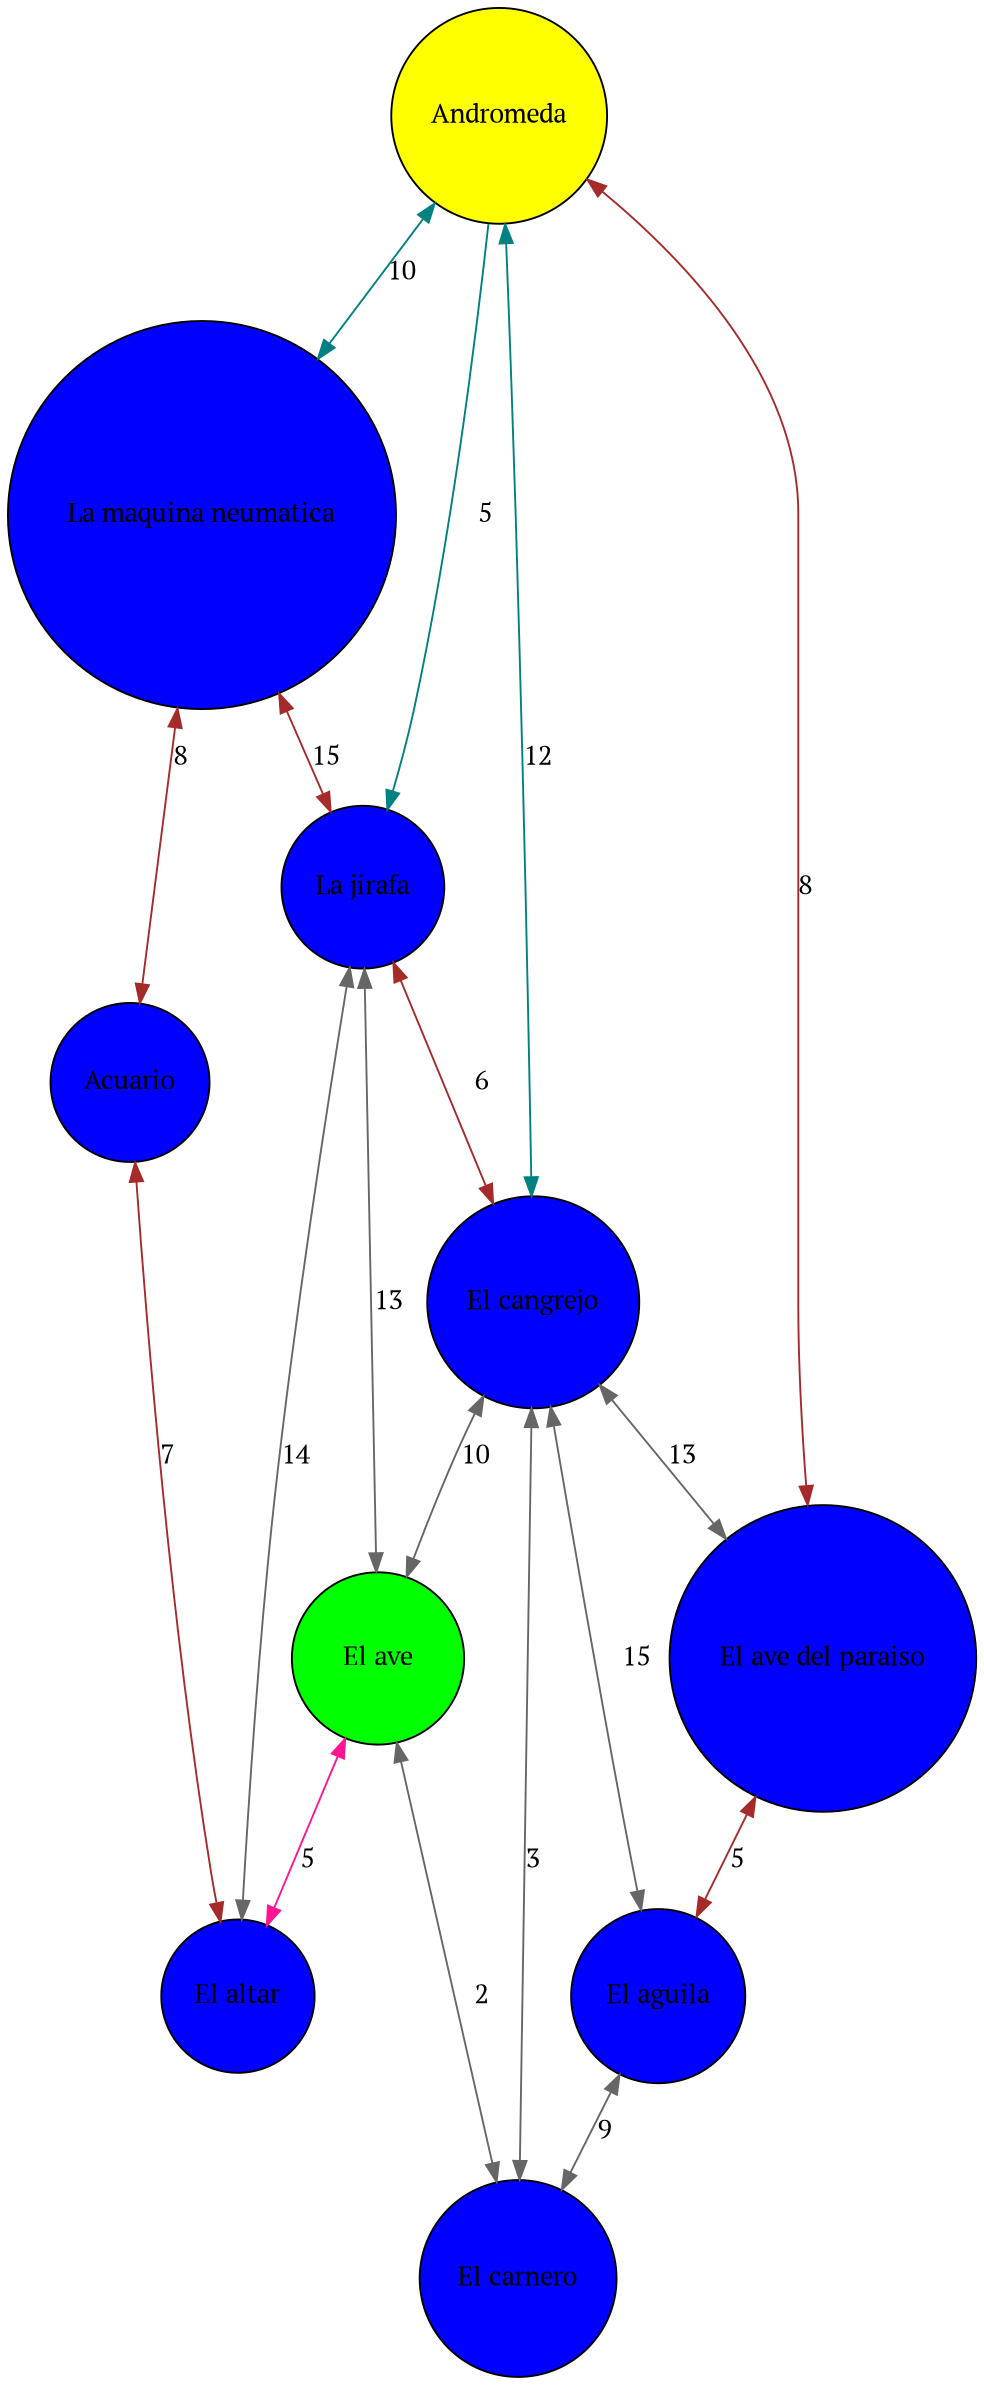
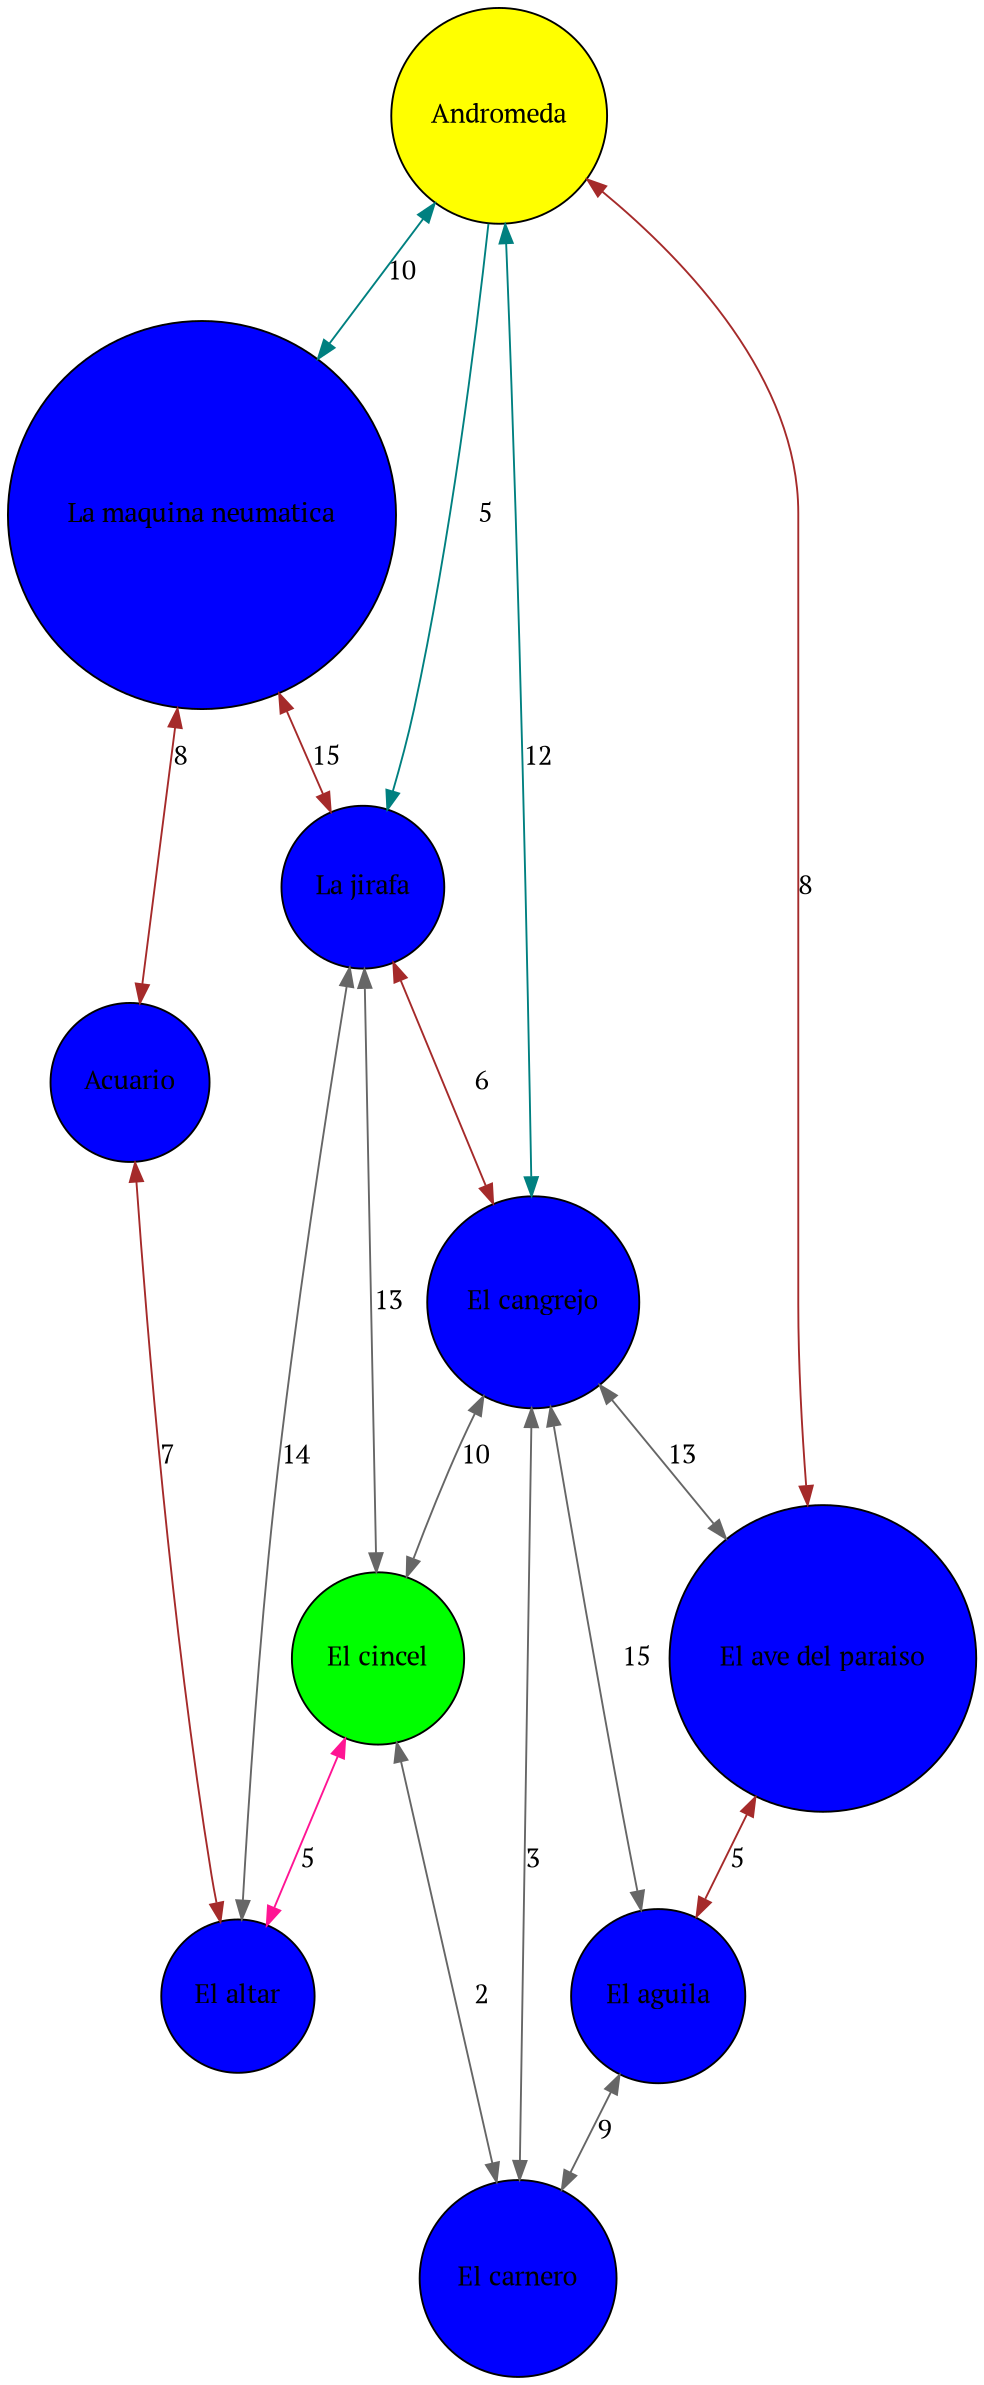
  digraph {
    fontname="PT Serif"
    node [fillcolor=blue shape=circle style=filled fontname="PT Serif"]
    edge [color=gray40 fontname="PT Serif" dir=both]
    n1 [fillcolor=yellow label=Andromeda]
    n2 [label="La jirafa"]
    n3 [label="La maquina neumatica"]
    n4 [label="El ave del paraiso"]
    n5 [label="El cangrejo"]
-   n6 [fillcolor=green label="El ave"]
+   n6 [fillcolor=green label="El cincel"]
    n7 [label=Acuario]
    n8 [label="El aguila"]
    n9 [label="El altar"]
    n10 [label="El carnero"]
    n1 -> n2 [color=teal label=5 dir=""]
    n1 -> n3 [label=10 color=teal]
    n1 -> n4 [label=8 color=brown]
    n1 -> n5 [label=12 color=teal]
    n2 -> n5 [label=6 color=brown]
    n2 -> n6 [label=13]
    n3 -> n2 [label=15 color=brown]
    n3 -> n7 [label=8 color=brown]
    n4 -> n8 [label=5 color=brown]
    n5 -> n4 [label=13]
    n5 -> n6 [label=10]
    n5 -> n8 [label=15]
    n6 -> n9 [label=5 color=deeppink]
    n6 -> n10 [label=2]
    n7 -> n9 [label=7 color=brown]
    n8 -> n10 [label=9]
    n9 -> n2 [label=14]
    n10 -> n5 [label=3]
  }
